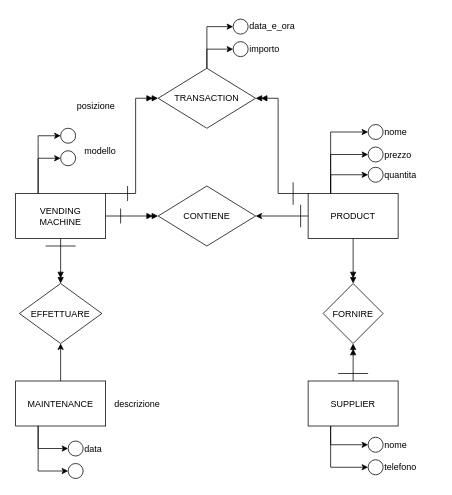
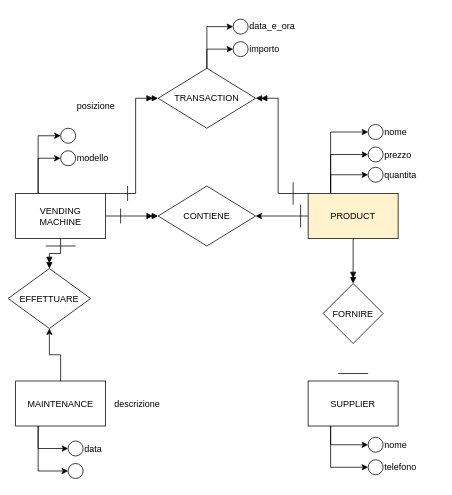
  <mxCell id="0" />
  <mxCell id="1" parent="0" />
  <mxCell id="2" style="edgeStyle=orthogonalEdgeStyle;rounded=0;orthogonalLoop=1;jettySize=auto;html=1;exitX=0.5;exitY=1;exitDx=0;exitDy=0;entryX=0.5;entryY=0;entryDx=0;entryDy=0;endArrow=doubleBlock;endFill=1;" edge="1" parent="1" source="7" target="25"><mxGeometry relative="1" as="geometry" /></mxCell>
  <mxCell id="3" style="edgeStyle=orthogonalEdgeStyle;rounded=0;orthogonalLoop=1;jettySize=auto;html=1;exitX=1;exitY=0.5;exitDx=0;exitDy=0;entryX=0;entryY=0.5;entryDx=0;entryDy=0;endArrow=doubleBlock;endFill=1;" edge="1" parent="1" source="7" target="15"><mxGeometry relative="1" as="geometry" /></mxCell>
  <mxCell id="4" style="edgeStyle=orthogonalEdgeStyle;rounded=0;orthogonalLoop=1;jettySize=auto;html=1;exitX=0.25;exitY=0;exitDx=0;exitDy=0;entryX=0;entryY=0.5;entryDx=0;entryDy=0;exitPerimeter=0;" edge="1" parent="1" source="7" target="26"><mxGeometry relative="1" as="geometry" /></mxCell>
  <mxCell id="5" style="edgeStyle=orthogonalEdgeStyle;rounded=0;orthogonalLoop=1;jettySize=auto;html=1;exitX=0.25;exitY=0;exitDx=0;exitDy=0;entryX=0;entryY=0.5;entryDx=0;entryDy=0;" edge="1" parent="1" source="7" target="27"><mxGeometry relative="1" as="geometry" /></mxCell>
  <mxCell id="6" style="edgeStyle=orthogonalEdgeStyle;rounded=0;orthogonalLoop=1;jettySize=auto;html=1;exitX=1;exitY=0;exitDx=0;exitDy=0;entryX=0;entryY=0.5;entryDx=0;entryDy=0;endArrow=doubleBlock;endFill=1;" edge="1" parent="1" source="7" target="49"><mxGeometry relative="1" as="geometry"><Array as="points"><mxPoint x="180" y="257.5" /><mxPoint x="180" y="130.5" /></Array></mxGeometry></mxCell>
  <mxCell id="7" value="VENDING&lt;div&gt;MACHINE&lt;/div&gt;" style="rounded=0;whiteSpace=wrap;html=1;" vertex="1" parent="1"><mxGeometry x="20" y="257.5" width="120" height="60" as="geometry" /></mxCell>
  <mxCell id="8" style="edgeStyle=orthogonalEdgeStyle;rounded=0;orthogonalLoop=1;jettySize=auto;html=1;entryX=0.5;entryY=0;entryDx=0;entryDy=0;endArrow=doubleBlock;endFill=1;" edge="1" parent="1" source="14" target="24"><mxGeometry relative="1" as="geometry" /></mxCell>
  <mxCell id="9" style="edgeStyle=orthogonalEdgeStyle;rounded=0;orthogonalLoop=1;jettySize=auto;html=1;exitX=0;exitY=0.5;exitDx=0;exitDy=0;entryX=1;entryY=0.5;entryDx=0;entryDy=0;endArrow=classic;endFill=1;" edge="1" parent="1" source="14" target="15"><mxGeometry relative="1" as="geometry" /></mxCell>
  <mxCell id="10" style="edgeStyle=orthogonalEdgeStyle;rounded=0;orthogonalLoop=1;jettySize=auto;html=1;exitX=0.25;exitY=0;exitDx=0;exitDy=0;entryX=0;entryY=0.5;entryDx=0;entryDy=0;" edge="1" parent="1" source="14" target="30"><mxGeometry relative="1" as="geometry" /></mxCell>
  <mxCell id="11" style="edgeStyle=orthogonalEdgeStyle;rounded=0;orthogonalLoop=1;jettySize=auto;html=1;exitX=0.25;exitY=0;exitDx=0;exitDy=0;entryX=0;entryY=0.5;entryDx=0;entryDy=0;" edge="1" parent="1" source="14" target="31"><mxGeometry relative="1" as="geometry" /></mxCell>
  <mxCell id="12" style="edgeStyle=orthogonalEdgeStyle;rounded=0;orthogonalLoop=1;jettySize=auto;html=1;exitX=0.25;exitY=0;exitDx=0;exitDy=0;entryX=0;entryY=0.5;entryDx=0;entryDy=0;" edge="1" parent="1" source="14" target="34"><mxGeometry relative="1" as="geometry" /></mxCell>
  <mxCell id="13" style="edgeStyle=orthogonalEdgeStyle;rounded=0;orthogonalLoop=1;jettySize=auto;html=1;exitX=0;exitY=0;exitDx=0;exitDy=0;entryX=1;entryY=0.5;entryDx=0;entryDy=0;endArrow=doubleBlock;endFill=1;" edge="1" parent="1" source="14" target="49"><mxGeometry relative="1" as="geometry"><Array as="points"><mxPoint x="370" y="257.5" /><mxPoint x="370" y="130.5" /></Array></mxGeometry></mxCell>
- <mxCell id="14" value="PRODUCT" style="rounded=0;whiteSpace=wrap;html=1;" vertex="1" parent="1"><mxGeometry x="410" y="257.5" width="120" height="60" as="geometry" /></mxCell>
+ <mxCell id="14" value="PRODUCT" style="rounded=0;whiteSpace=wrap;html=1;fillColor=#fff2cc;" vertex="1" parent="1"><mxGeometry x="410" y="257.5" width="120" height="60" as="geometry" /></mxCell>
  <mxCell id="15" value="CONTIENE" style="rhombus;whiteSpace=wrap;html=1;" vertex="1" parent="1"><mxGeometry x="210" y="247.5" width="130" height="80" as="geometry" /></mxCell>
- <mxCell id="16" style="edgeStyle=orthogonalEdgeStyle;rounded=0;orthogonalLoop=1;jettySize=auto;html=1;exitX=0.5;exitY=0;exitDx=0;exitDy=0;entryX=0.5;entryY=1;entryDx=0;entryDy=0;endArrow=doubleBlock;endFill=1;" edge="1" parent="1" source="19" target="24"><mxGeometry relative="1" as="geometry" /></mxCell>
  <mxCell id="17" style="edgeStyle=orthogonalEdgeStyle;rounded=0;orthogonalLoop=1;jettySize=auto;html=1;exitX=0.25;exitY=1;exitDx=0;exitDy=0;entryX=0;entryY=0.5;entryDx=0;entryDy=0;" edge="1" parent="1" source="19" target="37"><mxGeometry relative="1" as="geometry" /></mxCell>
  <mxCell id="18" style="edgeStyle=orthogonalEdgeStyle;rounded=0;orthogonalLoop=1;jettySize=auto;html=1;exitX=0.25;exitY=1;exitDx=0;exitDy=0;entryX=0;entryY=0.5;entryDx=0;entryDy=0;" edge="1" parent="1" source="19" target="36"><mxGeometry relative="1" as="geometry" /></mxCell>
  <mxCell id="19" value="SUPPLIER" style="rounded=0;whiteSpace=wrap;html=1;" vertex="1" parent="1"><mxGeometry x="410" y="507.5" width="120" height="60" as="geometry" /></mxCell>
  <mxCell id="20" style="edgeStyle=orthogonalEdgeStyle;rounded=0;orthogonalLoop=1;jettySize=auto;html=1;exitX=0.5;exitY=0;exitDx=0;exitDy=0;entryX=0.5;entryY=1;entryDx=0;entryDy=0;" edge="1" parent="1" source="23" target="25"><mxGeometry relative="1" as="geometry" /></mxCell>
  <mxCell id="21" style="edgeStyle=orthogonalEdgeStyle;rounded=0;orthogonalLoop=1;jettySize=auto;html=1;exitX=0.25;exitY=1;exitDx=0;exitDy=0;entryX=0;entryY=0.5;entryDx=0;entryDy=0;" edge="1" parent="1" source="23" target="41"><mxGeometry relative="1" as="geometry" /></mxCell>
  <mxCell id="22" style="edgeStyle=orthogonalEdgeStyle;rounded=0;orthogonalLoop=1;jettySize=auto;html=1;exitX=0.25;exitY=1;exitDx=0;exitDy=0;entryX=0;entryY=0.5;entryDx=0;entryDy=0;" edge="1" parent="1" source="23" target="40"><mxGeometry relative="1" as="geometry" /></mxCell>
  <mxCell id="23" value="MAINTENANCE" style="rounded=0;whiteSpace=wrap;html=1;" vertex="1" parent="1"><mxGeometry x="20" y="507.5" width="120" height="60" as="geometry" /></mxCell>
  <mxCell id="24" value="FORNIRE" style="rhombus;whiteSpace=wrap;html=1;" vertex="1" parent="1"><mxGeometry x="430" y="377.5" width="80" height="80" as="geometry" /></mxCell>
- <mxCell id="25" value="EFFETTUARE" style="rhombus;whiteSpace=wrap;html=1;" vertex="1" parent="1"><mxGeometry x="25" y="377.5" width="110" height="80" as="geometry" /></mxCell>
+ <mxCell id="25" value="EFFETTUARE" style="rhombus;whiteSpace=wrap;html=1;" vertex="1" parent="1"><mxGeometry x="10" y="357.5" width="110" height="80" as="geometry" /></mxCell>
  <mxCell id="26" value="&lt;span style=&quot;color: rgba(0, 0, 0, 0); font-family: monospace; font-size: 0px; text-align: start; text-wrap: nowrap;&quot;&gt;%3CmxGraphModel%3E%3Croot%3E%3CmxCell%20id%3D%220%22%2F%3E%3CmxCell%20id%3D%221%22%20parent%3D%220%22%2F%3E%3CmxCell%20id%3D%222%22%20value%3D%22%22%20style%3D%22ellipse%3BwhiteSpace%3Dwrap%3Bhtml%3D1%3Baspect%3Dfixed%3B%22%20vertex%3D%221%22%20parent%3D%221%22%3E%3CmxGeometry%20x%3D%2245%22%20y%3D%2270%22%20width%3D%2220%22%20height%3D%2220%22%20as%3D%22geometry%22%2F%3E%3C%2FmxCell%3E%3C%2Froot%3E%3C%2FmxGraphModel%3E&lt;/span&gt;" style="ellipse;whiteSpace=wrap;html=1;aspect=fixed;" vertex="1" parent="1"><mxGeometry x="80" y="200.5" width="20" height="20" as="geometry" /></mxCell>
  <mxCell id="27" value="" style="ellipse;whiteSpace=wrap;html=1;aspect=fixed;" vertex="1" parent="1"><mxGeometry x="80" y="170.5" width="20" height="20" as="geometry" /></mxCell>
  <mxCell id="28" value="posizione" style="text;html=1;align=left;verticalAlign=middle;resizable=0;points=[];autosize=1;strokeColor=none;fillColor=none;" vertex="1" parent="1"><mxGeometry x="100" y="125.5" width="70" height="30" as="geometry" /></mxCell>
- <mxCell id="29" value="modello" style="text;html=1;align=left;verticalAlign=middle;resizable=0;points=[];autosize=1;strokeColor=none;fillColor=none;" vertex="1" parent="1"><mxGeometry x="110" y="185.5" width="70" height="30" as="geometry" /></mxCell>
+ <mxCell id="29" value="modello" style="text;html=1;align=left;verticalAlign=middle;resizable=0;points=[];autosize=1;strokeColor=none;fillColor=none;" vertex="1" parent="1"><mxGeometry x="100" y="195.5" width="70" height="30" as="geometry" /></mxCell>
  <mxCell id="30" value="&lt;span style=&quot;color: rgba(0, 0, 0, 0); font-family: monospace; font-size: 0px; text-align: start; text-wrap: nowrap;&quot;&gt;%3CmxGraphModel%3E%3Croot%3E%3CmxCell%20id%3D%220%22%2F%3E%3CmxCell%20id%3D%221%22%20parent%3D%220%22%2F%3E%3CmxCell%20id%3D%222%22%20value%3D%22%22%20style%3D%22ellipse%3BwhiteSpace%3Dwrap%3Bhtml%3D1%3Baspect%3Dfixed%3B%22%20vertex%3D%221%22%20parent%3D%221%22%3E%3CmxGeometry%20x%3D%2245%22%20y%3D%2270%22%20width%3D%2220%22%20height%3D%2220%22%20as%3D%22geometry%22%2F%3E%3C%2FmxCell%3E%3C%2Froot%3E%3C%2FmxGraphModel%3E&lt;/span&gt;" style="ellipse;whiteSpace=wrap;html=1;aspect=fixed;" vertex="1" parent="1"><mxGeometry x="490" y="195.5" width="20" height="20" as="geometry" /></mxCell>
  <mxCell id="31" value="" style="ellipse;whiteSpace=wrap;html=1;aspect=fixed;" vertex="1" parent="1"><mxGeometry x="490" y="165.5" width="20" height="20" as="geometry" /></mxCell>
  <mxCell id="32" value="nome" style="text;html=1;align=left;verticalAlign=middle;resizable=0;points=[];autosize=1;strokeColor=none;fillColor=none;" vertex="1" parent="1"><mxGeometry x="510" y="160.5" width="50" height="30" as="geometry" /></mxCell>
  <mxCell id="33" value="prezzo" style="text;html=1;align=left;verticalAlign=middle;resizable=0;points=[];autosize=1;strokeColor=none;fillColor=none;" vertex="1" parent="1"><mxGeometry x="510" y="190.5" width="60" height="30" as="geometry" /></mxCell>
  <mxCell id="34" value="&lt;span style=&quot;color: rgba(0, 0, 0, 0); font-family: monospace; font-size: 0px; text-align: start; text-wrap: nowrap;&quot;&gt;%3CmxGraphModel%3E%3Croot%3E%3CmxCell%20id%3D%220%22%2F%3E%3CmxCell%20id%3D%221%22%20parent%3D%220%22%2F%3E%3CmxCell%20id%3D%222%22%20value%3D%22%22%20style%3D%22ellipse%3BwhiteSpace%3Dwrap%3Bhtml%3D1%3Baspect%3Dfixed%3B%22%20vertex%3D%221%22%20parent%3D%221%22%3E%3CmxGeometry%20x%3D%2245%22%20y%3D%2270%22%20width%3D%2220%22%20height%3D%2220%22%20as%3D%22geometry%22%2F%3E%3C%2FmxCell%3E%3C%2Froot%3E%3C%2FmxGraphModel%3E&lt;/span&gt;" style="ellipse;whiteSpace=wrap;html=1;aspect=fixed;" vertex="1" parent="1"><mxGeometry x="490" y="222.5" width="20" height="20" as="geometry" /></mxCell>
  <mxCell id="35" value="quantita" style="text;html=1;align=left;verticalAlign=middle;resizable=0;points=[];autosize=1;strokeColor=none;fillColor=none;" vertex="1" parent="1"><mxGeometry x="510" y="217.5" width="70" height="30" as="geometry" /></mxCell>
  <mxCell id="36" value="&lt;span style=&quot;color: rgba(0, 0, 0, 0); font-family: monospace; font-size: 0px; text-align: start; text-wrap: nowrap;&quot;&gt;%3CmxGraphModel%3E%3Croot%3E%3CmxCell%20id%3D%220%22%2F%3E%3CmxCell%20id%3D%221%22%20parent%3D%220%22%2F%3E%3CmxCell%20id%3D%222%22%20value%3D%22%22%20style%3D%22ellipse%3BwhiteSpace%3Dwrap%3Bhtml%3D1%3Baspect%3Dfixed%3B%22%20vertex%3D%221%22%20parent%3D%221%22%3E%3CmxGeometry%20x%3D%2245%22%20y%3D%2270%22%20width%3D%2220%22%20height%3D%2220%22%20as%3D%22geometry%22%2F%3E%3C%2FmxCell%3E%3C%2Froot%3E%3C%2FmxGraphModel%3E&lt;/span&gt;" style="ellipse;whiteSpace=wrap;html=1;aspect=fixed;" vertex="1" parent="1"><mxGeometry x="490" y="612.5" width="20" height="20" as="geometry" /></mxCell>
  <mxCell id="37" value="" style="ellipse;whiteSpace=wrap;html=1;aspect=fixed;" vertex="1" parent="1"><mxGeometry x="490" y="582.5" width="20" height="20" as="geometry" /></mxCell>
  <mxCell id="38" value="nome" style="text;html=1;align=left;verticalAlign=middle;resizable=0;points=[];autosize=1;strokeColor=none;fillColor=none;" vertex="1" parent="1"><mxGeometry x="510" y="577.5" width="50" height="30" as="geometry" /></mxCell>
  <mxCell id="39" value="telefono" style="text;html=1;align=left;verticalAlign=middle;resizable=0;points=[];autosize=1;strokeColor=none;fillColor=none;" vertex="1" parent="1"><mxGeometry x="510" y="607.5" width="70" height="30" as="geometry" /></mxCell>
  <mxCell id="40" value="&lt;span style=&quot;color: rgba(0, 0, 0, 0); font-family: monospace; font-size: 0px; text-align: start; text-wrap: nowrap;&quot;&gt;%3CmxGraphModel%3E%3Croot%3E%3CmxCell%20id%3D%220%22%2F%3E%3CmxCell%20id%3D%221%22%20parent%3D%220%22%2F%3E%3CmxCell%20id%3D%222%22%20value%3D%22%22%20style%3D%22ellipse%3BwhiteSpace%3Dwrap%3Bhtml%3D1%3Baspect%3Dfixed%3B%22%20vertex%3D%221%22%20parent%3D%221%22%3E%3CmxGeometry%20x%3D%2245%22%20y%3D%2270%22%20width%3D%2220%22%20height%3D%2220%22%20as%3D%22geometry%22%2F%3E%3C%2FmxCell%3E%3C%2Froot%3E%3C%2FmxGraphModel%3E&lt;/span&gt;" style="ellipse;whiteSpace=wrap;html=1;aspect=fixed;" vertex="1" parent="1"><mxGeometry x="90" y="617.5" width="20" height="20" as="geometry" /></mxCell>
  <mxCell id="41" value="" style="ellipse;whiteSpace=wrap;html=1;aspect=fixed;" vertex="1" parent="1"><mxGeometry x="90" y="587.5" width="20" height="20" as="geometry" /></mxCell>
  <mxCell id="42" value="data" style="text;html=1;align=left;verticalAlign=middle;resizable=0;points=[];autosize=1;strokeColor=none;fillColor=none;" vertex="1" parent="1"><mxGeometry x="110" y="582.5" width="50" height="30" as="geometry" /></mxCell>
  <mxCell id="43" value="descrizione" style="text;html=1;align=left;verticalAlign=middle;resizable=0;points=[];autosize=1;strokeColor=none;fillColor=none;" vertex="1" parent="1"><mxGeometry x="150" y="522.5" width="80" height="30" as="geometry" /></mxCell>
  <mxCell id="44" value="" style="endArrow=none;html=1;rounded=0;" edge="1" parent="1"><mxGeometry width="50" height="50" relative="1" as="geometry"><mxPoint x="60" y="327.5" as="sourcePoint" /><mxPoint x="100" y="327.5" as="targetPoint" /></mxGeometry></mxCell>
  <mxCell id="45" value="" style="endArrow=none;html=1;rounded=0;" edge="1" parent="1"><mxGeometry width="50" height="50" relative="1" as="geometry"><mxPoint x="160" y="297.5" as="sourcePoint" /><mxPoint x="160" y="277.5" as="targetPoint" /></mxGeometry></mxCell>
  <mxCell id="46" value="" style="endArrow=none;html=1;rounded=0;" edge="1" parent="1"><mxGeometry width="50" height="50" relative="1" as="geometry"><mxPoint x="450" y="497.5" as="sourcePoint" /><mxPoint x="490" y="497.5" as="targetPoint" /></mxGeometry></mxCell>
  <mxCell id="47" style="edgeStyle=orthogonalEdgeStyle;rounded=0;orthogonalLoop=1;jettySize=auto;html=1;exitX=0.5;exitY=0;exitDx=0;exitDy=0;entryX=0;entryY=0.5;entryDx=0;entryDy=0;" edge="1" parent="1" source="49" target="50"><mxGeometry relative="1" as="geometry" /></mxCell>
  <mxCell id="48" style="edgeStyle=orthogonalEdgeStyle;rounded=0;orthogonalLoop=1;jettySize=auto;html=1;exitX=0.5;exitY=0;exitDx=0;exitDy=0;entryX=0;entryY=0.5;entryDx=0;entryDy=0;" edge="1" parent="1" source="49" target="52"><mxGeometry relative="1" as="geometry" /></mxCell>
  <mxCell id="49" value="TRANSACTION" style="rhombus;whiteSpace=wrap;html=1;" vertex="1" parent="1"><mxGeometry x="210" y="90.5" width="130" height="80" as="geometry" /></mxCell>
  <mxCell id="50" value="&lt;span style=&quot;color: rgba(0, 0, 0, 0); font-family: monospace; font-size: 0px; text-align: start; text-wrap: nowrap;&quot;&gt;%3CmxGraphModel%3E%3Croot%3E%3CmxCell%20id%3D%220%22%2F%3E%3CmxCell%20id%3D%221%22%20parent%3D%220%22%2F%3E%3CmxCell%20id%3D%222%22%20value%3D%22%22%20style%3D%22ellipse%3BwhiteSpace%3Dwrap%3Bhtml%3D1%3Baspect%3Dfixed%3B%22%20vertex%3D%221%22%20parent%3D%221%22%3E%3CmxGeometry%20x%3D%2245%22%20y%3D%2270%22%20width%3D%2220%22%20height%3D%2220%22%20as%3D%22geometry%22%2F%3E%3C%2FmxCell%3E%3C%2Froot%3E%3C%2FmxGraphModel%3E&lt;/span&gt;" style="ellipse;whiteSpace=wrap;html=1;aspect=fixed;" vertex="1" parent="1"><mxGeometry x="310" y="55" width="20" height="20" as="geometry" /></mxCell>
  <mxCell id="51" value="importo" style="text;html=1;align=left;verticalAlign=middle;resizable=0;points=[];autosize=1;strokeColor=none;fillColor=none;" vertex="1" parent="1"><mxGeometry x="330" y="50" width="60" height="30" as="geometry" /></mxCell>
  <mxCell id="52" value="&lt;span style=&quot;color: rgba(0, 0, 0, 0); font-family: monospace; font-size: 0px; text-align: start; text-wrap: nowrap;&quot;&gt;%3CmxGraphModel%3E%3Croot%3E%3CmxCell%20id%3D%220%22%2F%3E%3CmxCell%20id%3D%221%22%20parent%3D%220%22%2F%3E%3CmxCell%20id%3D%222%22%20value%3D%22%22%20style%3D%22ellipse%3BwhiteSpace%3Dwrap%3Bhtml%3D1%3Baspect%3Dfixed%3B%22%20vertex%3D%221%22%20parent%3D%221%22%3E%3CmxGeometry%20x%3D%2245%22%20y%3D%2270%22%20width%3D%2220%22%20height%3D%2220%22%20as%3D%22geometry%22%2F%3E%3C%2FmxCell%3E%3C%2Froot%3E%3C%2FmxGraphModel%3E&lt;/span&gt;" style="ellipse;whiteSpace=wrap;html=1;aspect=fixed;" vertex="1" parent="1"><mxGeometry x="310" y="25" width="20" height="20" as="geometry" /></mxCell>
  <mxCell id="53" value="data_e_ora" style="text;html=1;align=left;verticalAlign=middle;resizable=0;points=[];autosize=1;strokeColor=none;fillColor=none;" vertex="1" parent="1"><mxGeometry x="330" y="20" width="80" height="30" as="geometry" /></mxCell>
  <mxCell id="54" value="" style="endArrow=none;html=1;rounded=0;" edge="1" parent="1"><mxGeometry width="50" height="50" relative="1" as="geometry"><mxPoint x="400" y="302.5" as="sourcePoint" /><mxPoint x="400" y="272.5" as="targetPoint" /></mxGeometry></mxCell>
  <mxCell id="55" value="" style="endArrow=none;html=1;rounded=0;" edge="1" parent="1"><mxGeometry width="50" height="50" relative="1" as="geometry"><mxPoint x="390" y="272.5" as="sourcePoint" /><mxPoint x="390" y="242.5" as="targetPoint" /></mxGeometry></mxCell>
  <mxCell id="56" value="" style="endArrow=none;html=1;rounded=0;" edge="1" parent="1"><mxGeometry width="50" height="50" relative="1" as="geometry"><mxPoint x="169.26" y="267.5" as="sourcePoint" /><mxPoint x="169.26" y="247.5" as="targetPoint" /></mxGeometry></mxCell>
